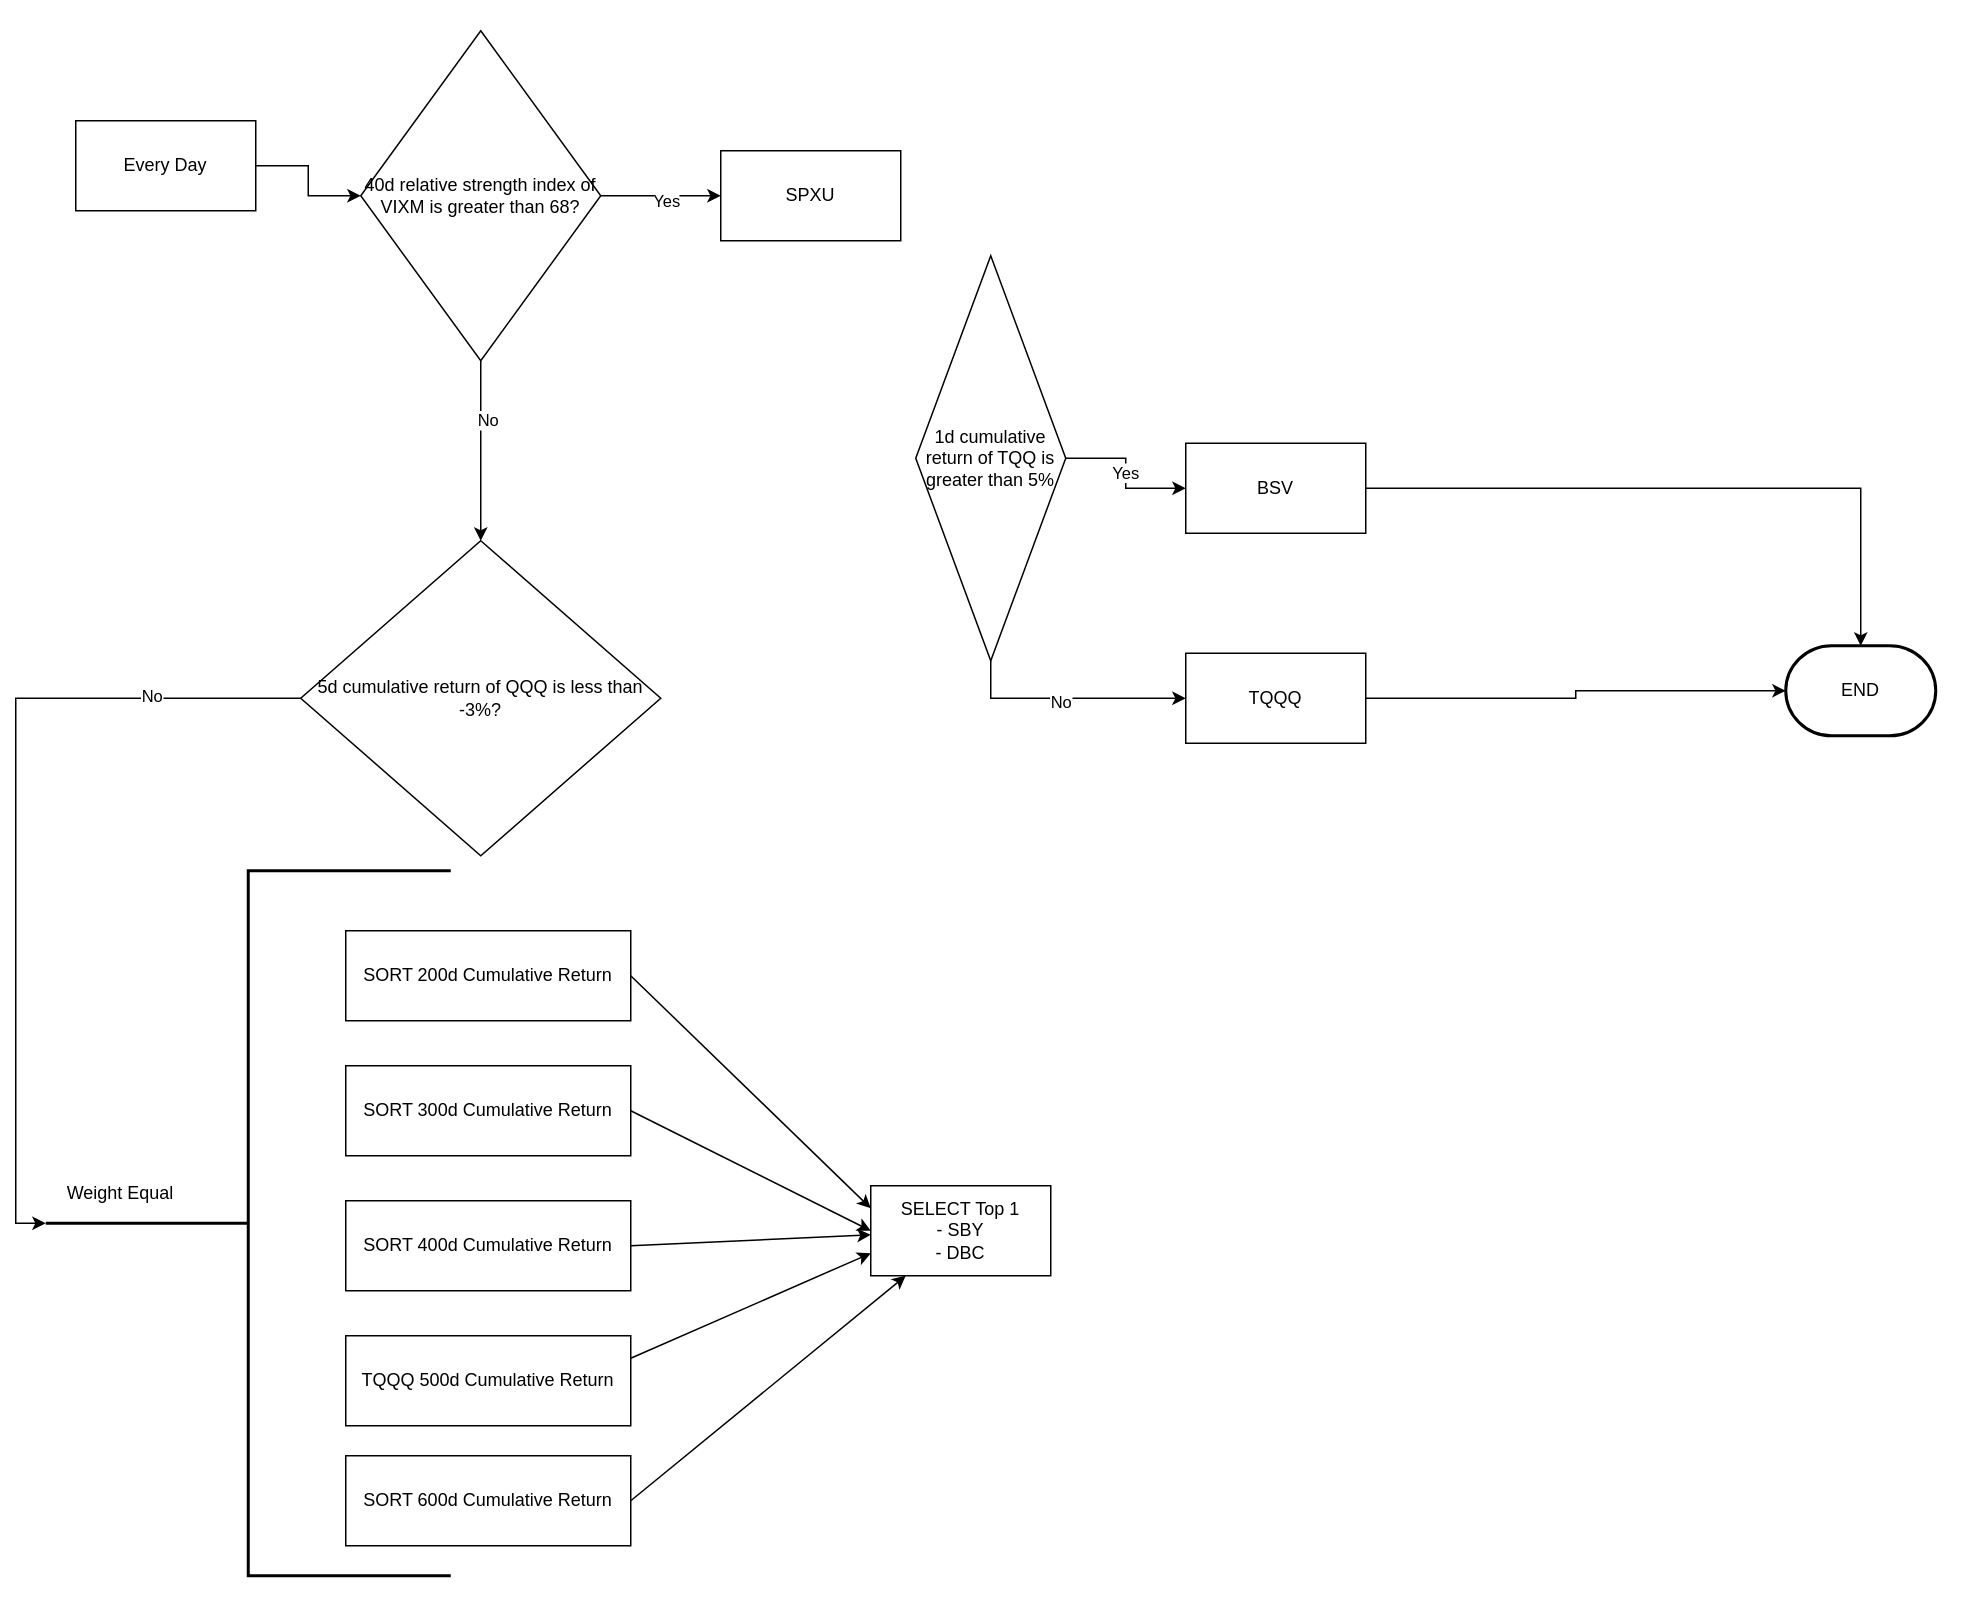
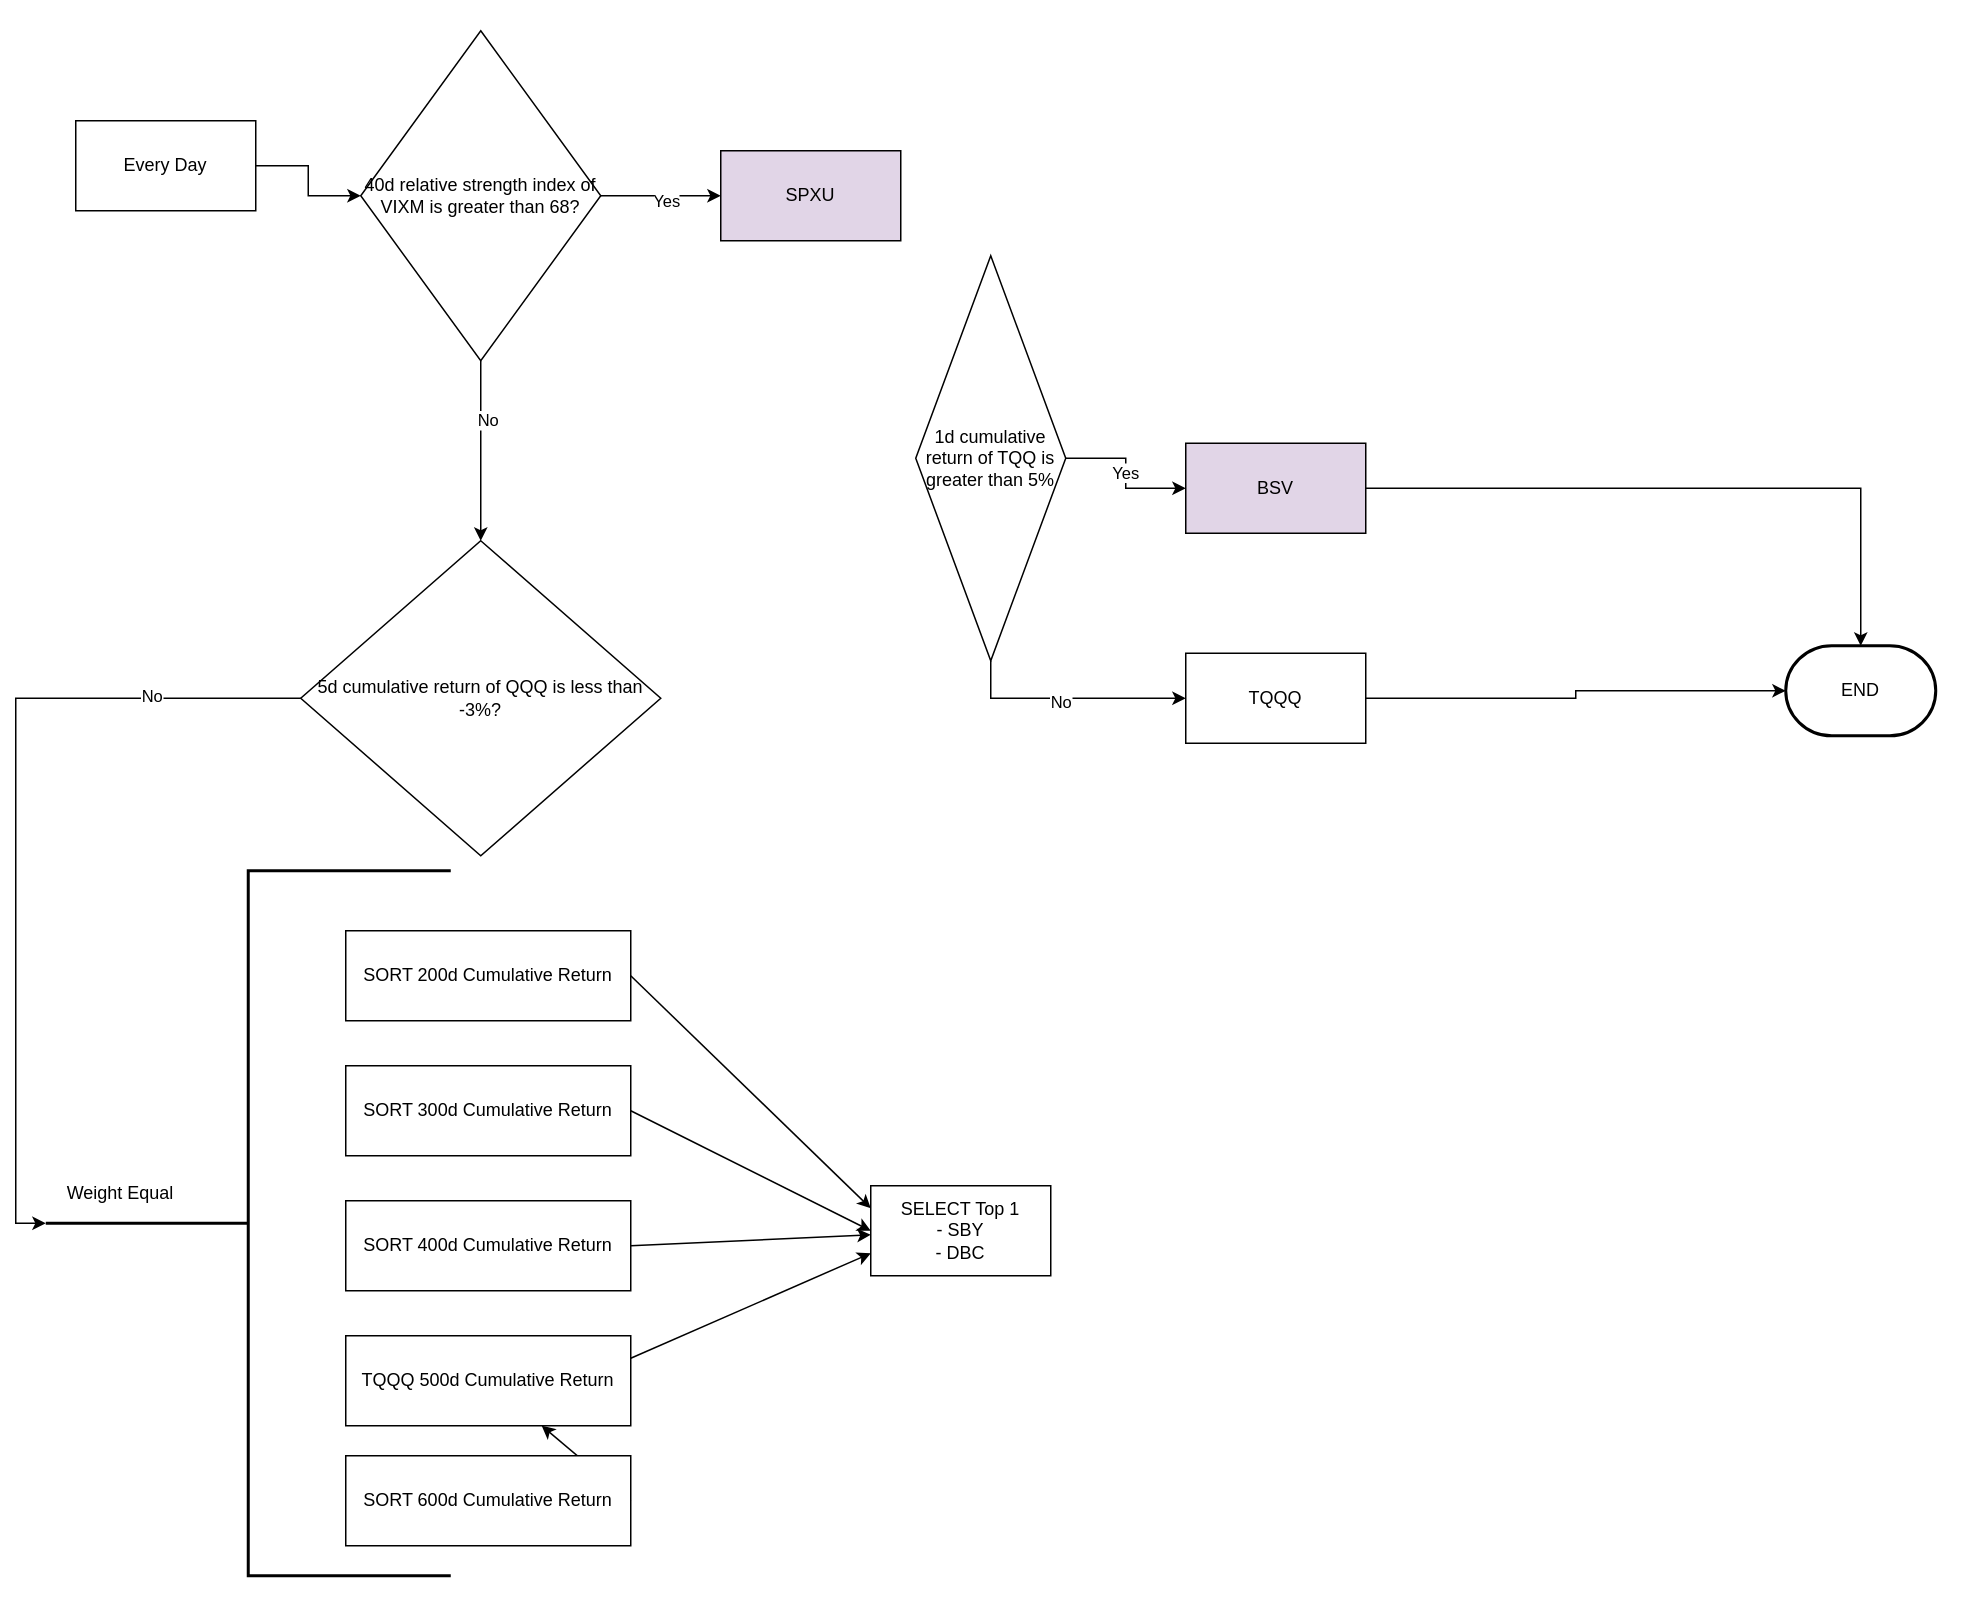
  <mxCell id="0" />
  <mxCell id="1" parent="0" />
  <mxCell id="2" style="edgeStyle=orthogonalEdgeStyle;rounded=0;orthogonalLoop=1;jettySize=auto;html=1;entryX=0;entryY=0.5;entryDx=0;entryDy=0;" edge="1" parent="1" source="6" target="7"><mxGeometry relative="1" as="geometry" /></mxCell>
  <mxCell id="3" value="Yes" style="edgeLabel;html=1;align=center;verticalAlign=middle;resizable=0;points=[];" vertex="1" connectable="0" parent="2"><mxGeometry x="0.075" y="-3" relative="1" as="geometry"><mxPoint as="offset" /></mxGeometry></mxCell>
  <mxCell id="4" style="edgeStyle=orthogonalEdgeStyle;rounded=0;orthogonalLoop=1;jettySize=auto;html=1;entryX=0.5;entryY=0;entryDx=0;entryDy=0;" edge="1" parent="1" source="6" target="10"><mxGeometry relative="1" as="geometry" /></mxCell>
  <mxCell id="5" value="No" style="edgeLabel;html=1;align=center;verticalAlign=middle;resizable=0;points=[];" vertex="1" connectable="0" parent="4"><mxGeometry x="-0.35" y="4" relative="1" as="geometry"><mxPoint as="offset" /></mxGeometry></mxCell>
  <mxCell id="6" value="40d relative strength index of VIXM is greater than 68?" style="rhombus;whiteSpace=wrap;html=1;" vertex="1" parent="1"><mxGeometry x="240" y="20" width="160" height="220" as="geometry" /></mxCell>
- <mxCell id="7" value="SPXU" style="rounded=0;whiteSpace=wrap;html=1;" vertex="1" parent="1"><mxGeometry x="480" y="100" width="120" height="60" as="geometry" /></mxCell>
+ <mxCell id="7" value="SPXU" style="rounded=0;whiteSpace=wrap;html=1;fillColor=#e1d5e7;" vertex="1" parent="1"><mxGeometry x="480" y="100" width="120" height="60" as="geometry" /></mxCell>
  <mxCell id="8" style="edgeStyle=orthogonalEdgeStyle;rounded=0;orthogonalLoop=1;jettySize=auto;html=1;entryX=0;entryY=0.5;entryDx=0;entryDy=0;entryPerimeter=0;exitX=0;exitY=0.5;exitDx=0;exitDy=0;" edge="1" parent="1" source="10" target="31"><mxGeometry relative="1" as="geometry" /></mxCell>
  <mxCell id="9" value="No" style="edgeLabel;html=1;align=center;verticalAlign=middle;resizable=0;points=[];" vertex="1" connectable="0" parent="8"><mxGeometry x="-0.643" y="-2" relative="1" as="geometry"><mxPoint as="offset" /></mxGeometry></mxCell>
  <mxCell id="10" value="5d cumulative return of QQQ is less than -3%?" style="rhombus;whiteSpace=wrap;html=1;" vertex="1" parent="1"><mxGeometry x="200" y="360" width="240" height="210" as="geometry" /></mxCell>
  <mxCell id="11" value="Yes" style="edgeStyle=orthogonalEdgeStyle;rounded=0;orthogonalLoop=1;jettySize=auto;html=1;entryX=0;entryY=0.5;entryDx=0;entryDy=0;" edge="1" parent="1" source="14" target="16"><mxGeometry relative="1" as="geometry" /></mxCell>
  <mxCell id="12" style="edgeStyle=orthogonalEdgeStyle;rounded=0;orthogonalLoop=1;jettySize=auto;html=1;" edge="1" parent="1" source="14" target="18"><mxGeometry relative="1" as="geometry"><Array as="points"><mxPoint x="660" y="465" /></Array></mxGeometry></mxCell>
  <mxCell id="13" value="No" style="edgeLabel;html=1;align=center;verticalAlign=middle;resizable=0;points=[];" vertex="1" connectable="0" parent="12"><mxGeometry x="-0.088" y="-1" relative="1" as="geometry"><mxPoint y="1" as="offset" /></mxGeometry></mxCell>
  <mxCell id="14" value="1d cumulative return of TQQ is greater than 5%" style="rhombus;whiteSpace=wrap;html=1;" vertex="1" parent="1"><mxGeometry x="610" y="170" width="100" height="270" as="geometry" /></mxCell>
  <mxCell id="15" style="edgeStyle=orthogonalEdgeStyle;rounded=0;orthogonalLoop=1;jettySize=auto;html=1;" edge="1" parent="1" source="16" target="35"><mxGeometry relative="1" as="geometry" /></mxCell>
- <mxCell id="16" value="BSV" style="rounded=0;whiteSpace=wrap;html=1;" vertex="1" parent="1"><mxGeometry x="790" y="295" width="120" height="60" as="geometry" /></mxCell>
+ <mxCell id="16" value="BSV" style="rounded=0;whiteSpace=wrap;html=1;fillColor=#e1d5e7;" vertex="1" parent="1"><mxGeometry x="790" y="295" width="120" height="60" as="geometry" /></mxCell>
  <mxCell id="17" style="edgeStyle=orthogonalEdgeStyle;rounded=0;orthogonalLoop=1;jettySize=auto;html=1;" edge="1" parent="1" source="18" target="35"><mxGeometry relative="1" as="geometry" /></mxCell>
  <mxCell id="18" value="TQQQ" style="rounded=0;whiteSpace=wrap;html=1;" vertex="1" parent="1"><mxGeometry x="790" y="435" width="120" height="60" as="geometry" /></mxCell>
  <mxCell id="19" style="rounded=0;orthogonalLoop=1;jettySize=auto;html=1;entryX=0;entryY=0.25;entryDx=0;entryDy=0;exitX=1;exitY=0.5;exitDx=0;exitDy=0;" edge="1" parent="1" source="20" target="30"><mxGeometry relative="1" as="geometry" /></mxCell>
  <mxCell id="20" value="SORT 200d Cumulative Return" style="rounded=0;whiteSpace=wrap;html=1;" vertex="1" parent="1"><mxGeometry x="230" y="620" width="190" height="60" as="geometry" /></mxCell>
  <mxCell id="21" style="edgeStyle=none;rounded=0;orthogonalLoop=1;jettySize=auto;html=1;entryX=0;entryY=0.5;entryDx=0;entryDy=0;exitX=1;exitY=0.5;exitDx=0;exitDy=0;" edge="1" parent="1" source="22" target="30"><mxGeometry relative="1" as="geometry" /></mxCell>
  <mxCell id="22" value="SORT 300d Cumulative Return" style="rounded=0;whiteSpace=wrap;html=1;" vertex="1" parent="1"><mxGeometry x="230" y="710" width="190" height="60" as="geometry" /></mxCell>
  <mxCell id="23" style="edgeStyle=none;rounded=0;orthogonalLoop=1;jettySize=auto;html=1;exitX=1;exitY=0.5;exitDx=0;exitDy=0;" edge="1" parent="1" source="24" target="30"><mxGeometry relative="1" as="geometry" /></mxCell>
  <mxCell id="24" value="SORT 400d Cumulative Return" style="rounded=0;whiteSpace=wrap;html=1;" vertex="1" parent="1"><mxGeometry x="230" y="800" width="190" height="60" as="geometry" /></mxCell>
  <mxCell id="25" style="edgeStyle=none;rounded=0;orthogonalLoop=1;jettySize=auto;html=1;entryX=0;entryY=0.75;entryDx=0;entryDy=0;exitX=1;exitY=0.25;exitDx=0;exitDy=0;" edge="1" parent="1" source="26" target="30"><mxGeometry relative="1" as="geometry" /></mxCell>
  <mxCell id="26" value="TQQQ 500d Cumulative Return" style="rounded=0;whiteSpace=wrap;html=1;" vertex="1" parent="1"><mxGeometry x="230" y="890" width="190" height="60" as="geometry" /></mxCell>
- <mxCell id="27" style="edgeStyle=none;rounded=0;orthogonalLoop=1;jettySize=auto;html=1;exitX=1;exitY=0.5;exitDx=0;exitDy=0;" edge="1" parent="1" source="28" target="30"><mxGeometry relative="1" as="geometry" /></mxCell>
+ <mxCell id="27" style="edgeStyle=none;rounded=0;orthogonalLoop=1;jettySize=auto;html=1;exitX=1;exitY=0.5;exitDx=0;exitDy=0;" edge="1" parent="1" source="28" target="26"><mxGeometry relative="1" as="geometry" /></mxCell>
  <mxCell id="28" value="SORT 600d Cumulative Return" style="rounded=0;whiteSpace=wrap;html=1;" vertex="1" parent="1"><mxGeometry x="230" y="970" width="190" height="60" as="geometry" /></mxCell>
  <mxCell id="29" style="edgeStyle=orthogonalEdgeStyle;rounded=0;orthogonalLoop=1;jettySize=auto;html=1;exitX=0.5;exitY=1;exitDx=0;exitDy=0;" edge="1" parent="1" source="22" target="22"><mxGeometry relative="1" as="geometry" /></mxCell>
  <mxCell id="30" value="SELECT Top 1&lt;br&gt;- SBY&lt;br&gt;- DBC&lt;br&gt;" style="rounded=0;whiteSpace=wrap;html=1;" vertex="1" parent="1"><mxGeometry x="580" y="790" width="120" height="60" as="geometry" /></mxCell>
  <mxCell id="31" value="" style="strokeWidth=2;html=1;shape=mxgraph.flowchart.annotation_2;align=left;labelPosition=right;pointerEvents=1;" vertex="1" parent="1"><mxGeometry x="30" y="580" width="270" height="470" as="geometry" /></mxCell>
  <mxCell id="32" value="Weight Equal" style="text;html=1;strokeColor=none;fillColor=none;align=center;verticalAlign=middle;whiteSpace=wrap;rounded=0;" vertex="1" parent="1"><mxGeometry x="20" y="780" width="120" height="30" as="geometry" /></mxCell>
  <mxCell id="33" style="edgeStyle=orthogonalEdgeStyle;rounded=0;orthogonalLoop=1;jettySize=auto;html=1;entryX=0;entryY=0.5;entryDx=0;entryDy=0;" edge="1" parent="1" source="34" target="6"><mxGeometry relative="1" as="geometry" /></mxCell>
  <mxCell id="34" value="Every Day" style="rounded=0;whiteSpace=wrap;html=1;" vertex="1" parent="1"><mxGeometry x="50" y="80" width="120" height="60" as="geometry" /></mxCell>
  <mxCell id="35" value="END" style="strokeWidth=2;html=1;shape=mxgraph.flowchart.terminator;whiteSpace=wrap;" vertex="1" parent="1"><mxGeometry x="1190" y="430" width="100" height="60" as="geometry" /></mxCell>
